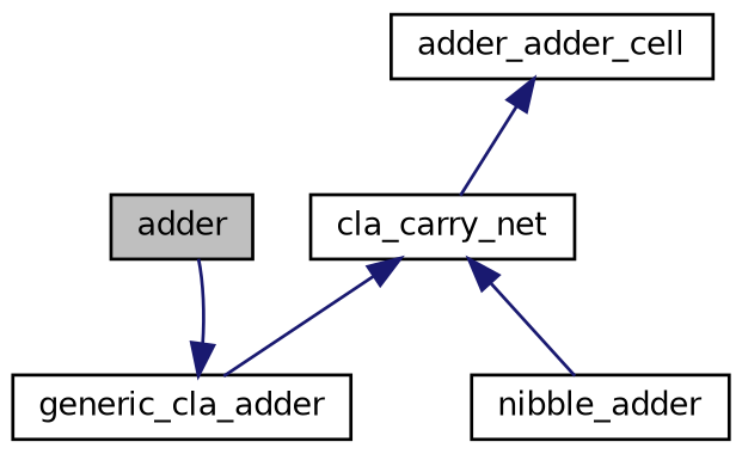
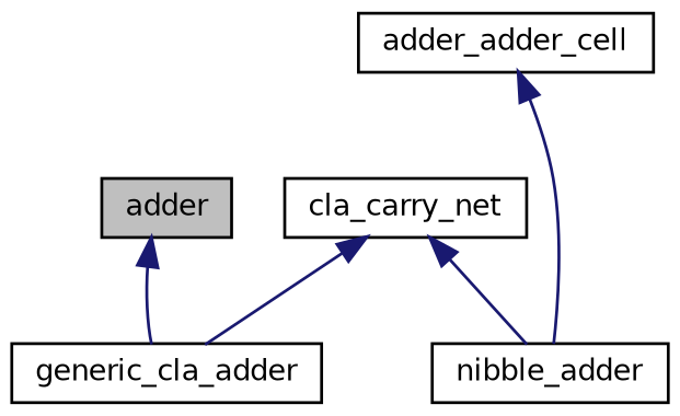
  digraph {
    node [color=black fillcolor=white fontname=Helvetica fontsize=10 shape=record style=filled]
    edge [color=midnightblue dir=back fontname=Helvetica fontsize=10 labelfontname=Helvetica labelfontsize=10 style=solid]
    n1 [fillcolor=grey75 fontcolor=black height=0.2 label=adder width=0.4]
    n2 [height=0.2 label=generic_cla_adder width=0.4]
    n3 [height=0.2 label=nibble_adder width=0.4]
    n4 [height=0.2 label=cla_carry_net width=0.4]
    n5 [height=0.2 label=adder_adder_cell width=0.4]
-   n2 -> n1
+   n1 -> n2
    n4 -> n2
    n4 -> n3
-   n5 -> n4
+   n5 -> n3
  }
